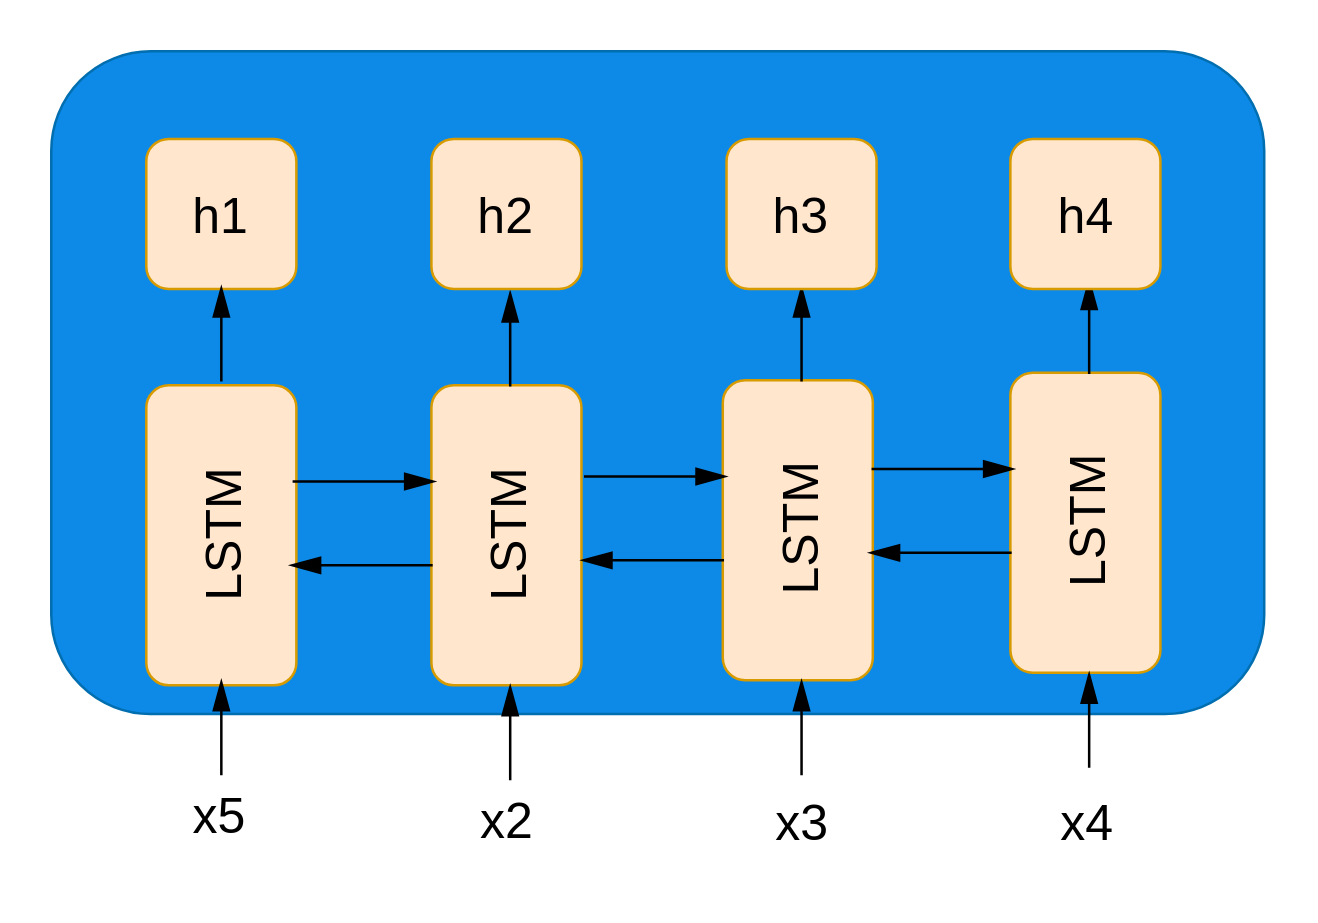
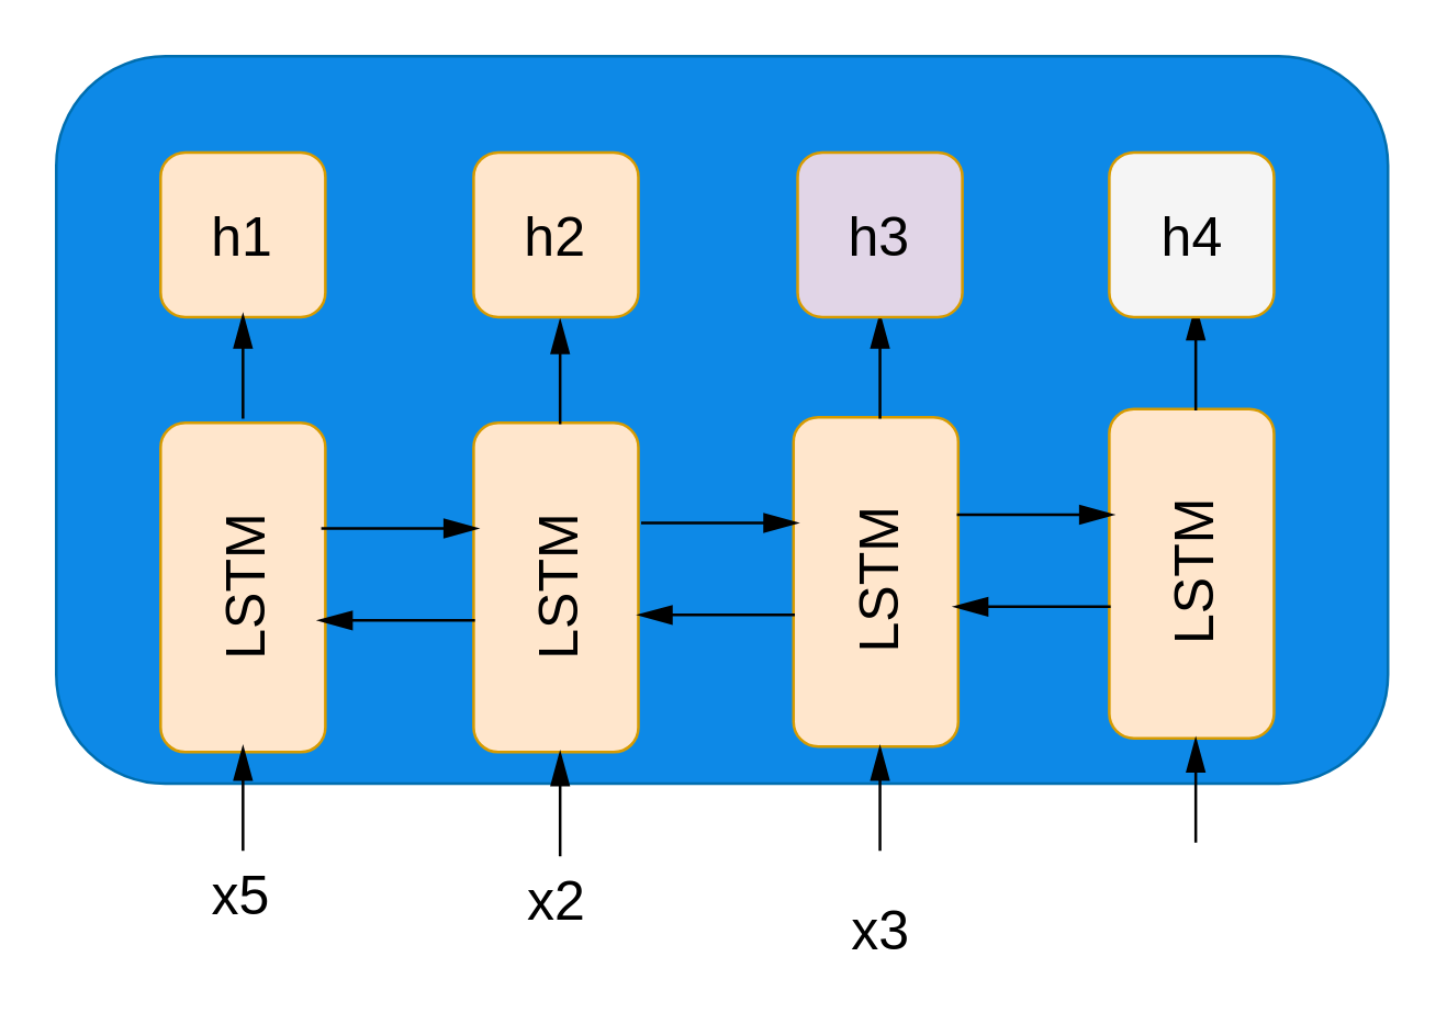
  <mxCell id="0" />
  <mxCell id="1" parent="0" />
  <mxCell id="2" value="" style="rounded=1;whiteSpace=wrap;html=1;hachureGap=4;fontFamily=Architects Daughter;fontSource=https%3A%2F%2Ffonts.googleapis.com%2Fcss%3Ffamily%3DArchitects%2BDaughter;fontSize=20;labelBackgroundColor=none;fillColor=#0d89e7;fontColor=#ffffff;strokeColor=#006EAF;" vertex="1" parent="1"><mxGeometry x="20" y="20" width="485" height="265" as="geometry" /></mxCell>
  <mxCell id="3" value="&lt;font face=&quot;Helvetica&quot;&gt;LSTM&lt;br&gt;&lt;/font&gt;" style="rounded=1;whiteSpace=wrap;html=1;hachureGap=4;fontFamily=Architects Daughter;fontSource=https%3A%2F%2Ffonts.googleapis.com%2Fcss%3Ffamily%3DArchitects%2BDaughter;fontSize=20;rotation=-90;fillColor=#ffe6cc;strokeColor=#d79b00;" vertex="1" parent="1"><mxGeometry x="28" y="183.5" width="120" height="60" as="geometry" /></mxCell>
  <mxCell id="4" value="&lt;font face=&quot;Helvetica&quot;&gt;LSTM&lt;br&gt;&lt;/font&gt;" style="rounded=1;whiteSpace=wrap;html=1;hachureGap=4;fontFamily=Architects Daughter;fontSource=https%3A%2F%2Ffonts.googleapis.com%2Fcss%3Ffamily%3DArchitects%2BDaughter;fontSize=20;rotation=-90;fillColor=#ffe6cc;strokeColor=#d79b00;" vertex="1" parent="1"><mxGeometry x="142" y="183.5" width="120" height="60" as="geometry" /></mxCell>
  <mxCell id="5" value="" style="html=1;shadow=0;dashed=0;align=center;verticalAlign=middle;shape=mxgraph.arrows2.arrow;dy=1;dx=11;direction=north;notch=39;hachureGap=4;fontFamily=Architects Daughter;fontSource=https%3A%2F%2Ffonts.googleapis.com%2Fcss%3Ffamily%3DArchitects%2BDaughter;fontSize=20;strokeWidth=1;fillColor=#000000;" vertex="1" parent="1"><mxGeometry x="85" y="272.5" width="6" height="37" as="geometry" /></mxCell>
  <mxCell id="6" value="&lt;font face=&quot;Helvetica&quot;&gt;x5&lt;/font&gt;" style="text;html=1;align=center;verticalAlign=middle;resizable=0;points=[];autosize=1;strokeColor=none;fillColor=none;fontSize=20;fontFamily=Architects Daughter;" vertex="1" parent="1"><mxGeometry x="67" y="306.5" width="39" height="37" as="geometry" /></mxCell>
  <mxCell id="7" value="" style="html=1;shadow=0;dashed=0;align=center;verticalAlign=middle;shape=mxgraph.arrows2.arrow;dy=1;dx=11;direction=north;notch=39;hachureGap=4;fontFamily=Architects Daughter;fontSource=https%3A%2F%2Ffonts.googleapis.com%2Fcss%3Ffamily%3DArchitects%2BDaughter;fontSize=20;strokeWidth=1;fillColor=#000000;" vertex="1" parent="1"><mxGeometry x="200.5" y="274.5" width="6" height="37" as="geometry" /></mxCell>
  <mxCell id="8" value="&lt;font face=&quot;Helvetica&quot;&gt;x2&lt;/font&gt;" style="text;html=1;align=center;verticalAlign=middle;resizable=0;points=[];autosize=1;strokeColor=none;fillColor=none;fontSize=20;fontFamily=Architects Daughter;" vertex="1" parent="1"><mxGeometry x="182.5" y="308.5" width="39" height="37" as="geometry" /></mxCell>
  <mxCell id="9" value="" style="html=1;shadow=0;dashed=0;align=center;verticalAlign=middle;shape=mxgraph.arrows2.arrow;dy=1;dx=11;direction=north;notch=39;hachureGap=4;fontFamily=Architects Daughter;fontSource=https%3A%2F%2Ffonts.googleapis.com%2Fcss%3Ffamily%3DArchitects%2BDaughter;fontSize=20;strokeWidth=1;fillColor=#000000;rotation=90;" vertex="1" parent="1"><mxGeometry x="141.5" y="164" width="6" height="56" as="geometry" /></mxCell>
  <mxCell id="10" value="" style="html=1;shadow=0;dashed=0;align=center;verticalAlign=middle;shape=mxgraph.arrows2.arrow;dy=1;dx=11;direction=north;notch=39;hachureGap=4;fontFamily=Architects Daughter;fontSource=https%3A%2F%2Ffonts.googleapis.com%2Fcss%3Ffamily%3DArchitects%2BDaughter;fontSize=20;strokeWidth=1;fillColor=#000000;rotation=-90;" vertex="1" parent="1"><mxGeometry x="141.5" y="197.5" width="6" height="56" as="geometry" /></mxCell>
  <mxCell id="11" value="&lt;font face=&quot;Helvetica&quot;&gt;LSTM&lt;br&gt;&lt;/font&gt;" style="rounded=1;whiteSpace=wrap;html=1;hachureGap=4;fontFamily=Architects Daughter;fontSource=https%3A%2F%2Ffonts.googleapis.com%2Fcss%3Ffamily%3DArchitects%2BDaughter;fontSize=20;rotation=-90;fillColor=#ffe6cc;strokeColor=#d79b00;" vertex="1" parent="1"><mxGeometry x="258.5" y="181.5" width="120" height="60" as="geometry" /></mxCell>
  <mxCell id="12" value="" style="html=1;shadow=0;dashed=0;align=center;verticalAlign=middle;shape=mxgraph.arrows2.arrow;dy=1;dx=11;direction=north;notch=39;hachureGap=4;fontFamily=Architects Daughter;fontSource=https%3A%2F%2Ffonts.googleapis.com%2Fcss%3Ffamily%3DArchitects%2BDaughter;fontSize=20;strokeWidth=1;fillColor=#000000;" vertex="1" parent="1"><mxGeometry x="317" y="272.5" width="6" height="37" as="geometry" /></mxCell>
  <mxCell id="13" value="" style="html=1;shadow=0;dashed=0;align=center;verticalAlign=middle;shape=mxgraph.arrows2.arrow;dy=1;dx=11;direction=north;notch=39;hachureGap=4;fontFamily=Architects Daughter;fontSource=https%3A%2F%2Ffonts.googleapis.com%2Fcss%3Ffamily%3DArchitects%2BDaughter;fontSize=20;strokeWidth=1;fillColor=#000000;rotation=90;" vertex="1" parent="1"><mxGeometry x="258" y="162" width="6" height="56" as="geometry" /></mxCell>
  <mxCell id="14" value="" style="html=1;shadow=0;dashed=0;align=center;verticalAlign=middle;shape=mxgraph.arrows2.arrow;dy=1;dx=11;direction=north;notch=39;hachureGap=4;fontFamily=Architects Daughter;fontSource=https%3A%2F%2Ffonts.googleapis.com%2Fcss%3Ffamily%3DArchitects%2BDaughter;fontSize=20;strokeWidth=1;fillColor=#000000;rotation=-90;" vertex="1" parent="1"><mxGeometry x="258" y="195.5" width="6" height="56" as="geometry" /></mxCell>
  <mxCell id="15" value="&lt;font face=&quot;Helvetica&quot;&gt;LSTM&lt;br&gt;&lt;/font&gt;" style="rounded=1;whiteSpace=wrap;html=1;hachureGap=4;fontFamily=Architects Daughter;fontSource=https%3A%2F%2Ffonts.googleapis.com%2Fcss%3Ffamily%3DArchitects%2BDaughter;fontSize=20;rotation=-90;fillColor=#ffe6cc;strokeColor=#d79b00;" vertex="1" parent="1"><mxGeometry x="373.5" y="178.5" width="120" height="60" as="geometry" /></mxCell>
  <mxCell id="16" value="" style="html=1;shadow=0;dashed=0;align=center;verticalAlign=middle;shape=mxgraph.arrows2.arrow;dy=1;dx=11;direction=north;notch=39;hachureGap=4;fontFamily=Architects Daughter;fontSource=https%3A%2F%2Ffonts.googleapis.com%2Fcss%3Ffamily%3DArchitects%2BDaughter;fontSize=20;strokeWidth=1;fillColor=#000000;" vertex="1" parent="1"><mxGeometry x="432" y="269.5" width="6" height="37" as="geometry" /></mxCell>
  <mxCell id="17" value="" style="html=1;shadow=0;dashed=0;align=center;verticalAlign=middle;shape=mxgraph.arrows2.arrow;dy=1;dx=11;direction=north;notch=39;hachureGap=4;fontFamily=Architects Daughter;fontSource=https%3A%2F%2Ffonts.googleapis.com%2Fcss%3Ffamily%3DArchitects%2BDaughter;fontSize=20;strokeWidth=1;fillColor=#000000;rotation=90;" vertex="1" parent="1"><mxGeometry x="373" y="159" width="6" height="56" as="geometry" /></mxCell>
  <mxCell id="18" value="" style="html=1;shadow=0;dashed=0;align=center;verticalAlign=middle;shape=mxgraph.arrows2.arrow;dy=1;dx=11;direction=north;notch=39;hachureGap=4;fontFamily=Architects Daughter;fontSource=https%3A%2F%2Ffonts.googleapis.com%2Fcss%3Ffamily%3DArchitects%2BDaughter;fontSize=20;strokeWidth=1;fillColor=#000000;rotation=-90;" vertex="1" parent="1"><mxGeometry x="373" y="192.5" width="6" height="56" as="geometry" /></mxCell>
- <mxCell id="19" value="&lt;font face=&quot;Helvetica&quot;&gt;x3&lt;/font&gt;" style="text;html=1;align=center;verticalAlign=middle;resizable=0;points=[];autosize=1;strokeColor=none;fillColor=none;fontSize=20;fontFamily=Architects Daughter;" vertex="1" parent="1"><mxGeometry x="300.5" y="309.5" width="39" height="37" as="geometry" /></mxCell>
- <mxCell id="20" value="&lt;font face=&quot;Helvetica&quot;&gt;x4&lt;/font&gt;" style="text;html=1;align=center;verticalAlign=middle;resizable=0;points=[];autosize=1;strokeColor=none;fillColor=none;fontSize=20;fontFamily=Architects Daughter;" vertex="1" parent="1"><mxGeometry x="414" y="309.5" width="39" height="37" as="geometry" /></mxCell>
+ <mxCell id="19" value="&lt;font face=&quot;Helvetica&quot;&gt;x3&lt;/font&gt;" style="text;html=1;align=center;verticalAlign=middle;resizable=0;points=[];autosize=1;strokeColor=none;fillColor=none;fontSize=20;fontFamily=Architects Daughter;" vertex="1" parent="1"><mxGeometry x="300.5" y="319.5" width="39" height="37" as="geometry" /></mxCell>
  <mxCell id="21" value="&lt;font face=&quot;Helvetica&quot;&gt;h1&lt;br&gt;&lt;/font&gt;" style="rounded=1;whiteSpace=wrap;html=1;hachureGap=4;fontFamily=Architects Daughter;fontSource=https%3A%2F%2Ffonts.googleapis.com%2Fcss%3Ffamily%3DArchitects%2BDaughter;fontSize=20;rotation=0;fillColor=#ffe6cc;strokeColor=#d79b00;" vertex="1" parent="1"><mxGeometry x="58" y="55" width="60" height="60" as="geometry" /></mxCell>
  <mxCell id="22" value="" style="html=1;shadow=0;dashed=0;align=center;verticalAlign=middle;shape=mxgraph.arrows2.arrow;dy=1;dx=11;direction=north;notch=39;hachureGap=4;fontFamily=Architects Daughter;fontSource=https%3A%2F%2Ffonts.googleapis.com%2Fcss%3Ffamily%3DArchitects%2BDaughter;fontSize=20;strokeWidth=1;fillColor=#000000;" vertex="1" parent="1"><mxGeometry x="85" y="115" width="6" height="37" as="geometry" /></mxCell>
  <mxCell id="23" value="" style="html=1;shadow=0;dashed=0;align=center;verticalAlign=middle;shape=mxgraph.arrows2.arrow;dy=1;dx=11;direction=north;notch=39;hachureGap=4;fontFamily=Architects Daughter;fontSource=https%3A%2F%2Ffonts.googleapis.com%2Fcss%3Ffamily%3DArchitects%2BDaughter;fontSize=20;strokeWidth=1;fillColor=#000000;" vertex="1" parent="1"><mxGeometry x="200.5" y="117" width="6" height="37" as="geometry" /></mxCell>
  <mxCell id="24" value="" style="html=1;shadow=0;dashed=0;align=center;verticalAlign=middle;shape=mxgraph.arrows2.arrow;dy=1;dx=11;direction=north;notch=39;hachureGap=4;fontFamily=Architects Daughter;fontSource=https%3A%2F%2Ffonts.googleapis.com%2Fcss%3Ffamily%3DArchitects%2BDaughter;fontSize=20;strokeWidth=1;fillColor=#000000;" vertex="1" parent="1"><mxGeometry x="317" y="115" width="6" height="37" as="geometry" /></mxCell>
  <mxCell id="25" value="" style="html=1;shadow=0;dashed=0;align=center;verticalAlign=middle;shape=mxgraph.arrows2.arrow;dy=1;dx=11;direction=north;notch=39;hachureGap=4;fontFamily=Architects Daughter;fontSource=https%3A%2F%2Ffonts.googleapis.com%2Fcss%3Ffamily%3DArchitects%2BDaughter;fontSize=20;strokeWidth=1;fillColor=#000000;" vertex="1" parent="1"><mxGeometry x="432" y="112" width="6" height="37" as="geometry" /></mxCell>
  <mxCell id="26" value="&lt;font face=&quot;Helvetica&quot;&gt;h2&lt;br&gt;&lt;/font&gt;" style="rounded=1;whiteSpace=wrap;html=1;hachureGap=4;fontFamily=Architects Daughter;fontSource=https%3A%2F%2Ffonts.googleapis.com%2Fcss%3Ffamily%3DArchitects%2BDaughter;fontSize=20;rotation=0;fillColor=#ffe6cc;strokeColor=#d79b00;" vertex="1" parent="1"><mxGeometry x="172" y="55" width="60" height="60" as="geometry" /></mxCell>
- <mxCell id="27" value="&lt;font face=&quot;Helvetica&quot;&gt;h3&lt;br&gt;&lt;/font&gt;" style="rounded=1;whiteSpace=wrap;html=1;hachureGap=4;fontFamily=Architects Daughter;fontSource=https%3A%2F%2Ffonts.googleapis.com%2Fcss%3Ffamily%3DArchitects%2BDaughter;fontSize=20;rotation=0;fillColor=#ffe6cc;strokeColor=#d79b00;" vertex="1" parent="1"><mxGeometry x="290" y="55" width="60" height="60" as="geometry" /></mxCell>
- <mxCell id="28" value="&lt;font face=&quot;Helvetica&quot;&gt;h4&lt;br&gt;&lt;/font&gt;" style="rounded=1;whiteSpace=wrap;html=1;hachureGap=4;fontFamily=Architects Daughter;fontSource=https%3A%2F%2Ffonts.googleapis.com%2Fcss%3Ffamily%3DArchitects%2BDaughter;fontSize=20;rotation=0;fillColor=#ffe6cc;strokeColor=#d79b00;" vertex="1" parent="1"><mxGeometry x="403.5" y="55" width="60" height="60" as="geometry" /></mxCell>
+ <mxCell id="27" value="&lt;font face=&quot;Helvetica&quot;&gt;h3&lt;br&gt;&lt;/font&gt;" style="rounded=1;whiteSpace=wrap;html=1;hachureGap=4;fontFamily=Architects Daughter;fontSource=https%3A%2F%2Ffonts.googleapis.com%2Fcss%3Ffamily%3DArchitects%2BDaughter;fontSize=20;rotation=0;fillColor=#e1d5e7;strokeColor=#d79b00;" vertex="1" parent="1"><mxGeometry x="290" y="55" width="60" height="60" as="geometry" /></mxCell>
+ <mxCell id="28" value="&lt;font face=&quot;Helvetica&quot;&gt;h4&lt;br&gt;&lt;/font&gt;" style="rounded=1;whiteSpace=wrap;html=1;hachureGap=4;fontFamily=Architects Daughter;fontSource=https%3A%2F%2Ffonts.googleapis.com%2Fcss%3Ffamily%3DArchitects%2BDaughter;fontSize=20;rotation=0;fillColor=#f5f5f5;strokeColor=#d79b00;" vertex="1" parent="1"><mxGeometry x="403.5" y="55" width="60" height="60" as="geometry" /></mxCell>
